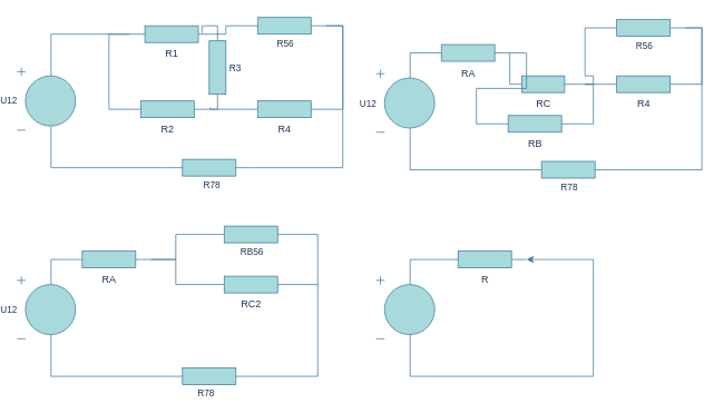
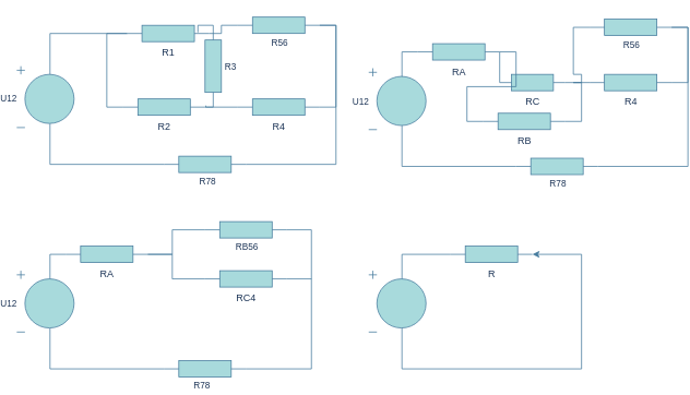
  <mxCell id="0" />
  <mxCell id="1" parent="0" />
  <mxCell id="2" style="edgeStyle=orthogonalEdgeStyle;rounded=0;orthogonalLoop=1;jettySize=auto;html=1;endArrow=none;endFill=0;entryX=0.58;entryY=0.935;entryDx=0;entryDy=0;entryPerimeter=0;labelBackgroundColor=none;strokeColor=#457B9D;fontColor=default;" parent="1" source="4" target="5" edge="1"><mxGeometry relative="1" as="geometry" /></mxCell>
  <mxCell id="3" value="&lt;div&gt;U12&lt;/div&gt;" style="edgeLabel;html=1;align=center;verticalAlign=middle;resizable=0;points=[];labelBackgroundColor=none;fontColor=#1D3557;" parent="2" vertex="1" connectable="0"><mxGeometry x="0.609" y="-1" relative="1" as="geometry"><mxPoint x="-52" y="-69" as="offset" /></mxGeometry></mxCell>
  <mxCell id="4" value="" style="pointerEvents=1;verticalLabelPosition=bottom;shadow=0;dashed=0;align=center;html=1;verticalAlign=top;shape=mxgraph.electrical.resistors.resistor_1;labelBackgroundColor=none;fillColor=#A8DADC;strokeColor=#457B9D;fontColor=#1D3557;" parent="1" vertex="1"><mxGeometry x="200" y="190" width="100" height="20" as="geometry" /></mxCell>
  <mxCell id="5" value="" style="pointerEvents=1;verticalLabelPosition=bottom;shadow=0;dashed=0;align=center;html=1;verticalAlign=top;shape=mxgraph.electrical.signal_sources.dc_source_1;labelBackgroundColor=none;fillColor=#A8DADC;strokeColor=#457B9D;fontColor=#1D3557;" parent="1" vertex="1"><mxGeometry x="20" y="80" width="70" height="75" as="geometry" /></mxCell>
  <mxCell id="6" style="edgeStyle=orthogonalEdgeStyle;rounded=0;orthogonalLoop=1;jettySize=auto;html=1;exitX=1;exitY=0.5;exitDx=0;exitDy=0;exitPerimeter=0;strokeColor=#457B9D;fontColor=#1D3557;fillColor=#A8DADC;endArrow=none;endFill=0;" edge="1" parent="1" source="7" target="13"><mxGeometry relative="1" as="geometry" /></mxCell>
  <mxCell id="7" value="" style="pointerEvents=1;verticalLabelPosition=bottom;shadow=0;dashed=0;align=center;html=1;verticalAlign=top;shape=mxgraph.electrical.resistors.resistor_1;rotation=-180;labelBackgroundColor=none;fillColor=#A8DADC;strokeColor=#457B9D;fontColor=#1D3557;" parent="1" vertex="1"><mxGeometry x="290" y="20" width="100" height="20" as="geometry" /></mxCell>
  <mxCell id="8" value="" style="edgeStyle=orthogonalEdgeStyle;rounded=0;orthogonalLoop=1;jettySize=auto;html=1;endArrow=none;endFill=0;labelBackgroundColor=none;strokeColor=#457B9D;fontColor=default;" edge="1" parent="1" source="9" target="12"><mxGeometry relative="1" as="geometry" /></mxCell>
  <mxCell id="9" value="&lt;div&gt;R4&lt;/div&gt;" style="pointerEvents=1;verticalLabelPosition=bottom;shadow=0;dashed=0;align=center;html=1;verticalAlign=top;shape=mxgraph.electrical.resistors.resistor_1;labelBackgroundColor=none;fillColor=#A8DADC;strokeColor=#457B9D;fontColor=#1D3557;" parent="1" vertex="1"><mxGeometry x="290" y="120" width="100" height="20" as="geometry" /></mxCell>
  <mxCell id="10" value="" style="pointerEvents=1;verticalLabelPosition=bottom;shadow=0;dashed=0;align=center;html=1;verticalAlign=top;shape=mxgraph.electrical.resistors.resistor_1;rotation=-90;labelBackgroundColor=none;fillColor=#A8DADC;strokeColor=#457B9D;fontColor=#1D3557;" parent="1" vertex="1"><mxGeometry x="210" y="70" width="100" height="20" as="geometry" /></mxCell>
  <mxCell id="11" style="edgeStyle=orthogonalEdgeStyle;rounded=0;orthogonalLoop=1;jettySize=auto;html=1;entryX=0;entryY=0.5;entryDx=0;entryDy=0;entryPerimeter=0;exitX=0;exitY=0.5;exitDx=0;exitDy=0;exitPerimeter=0;endArrow=none;endFill=0;labelBackgroundColor=none;strokeColor=#457B9D;fontColor=default;" parent="1" source="12" target="13" edge="1"><mxGeometry relative="1" as="geometry"><mxPoint x="130" y="60" as="targetPoint" /></mxGeometry></mxCell>
  <mxCell id="12" value="&lt;div&gt;R2&lt;/div&gt;" style="pointerEvents=1;verticalLabelPosition=bottom;shadow=0;dashed=0;align=center;html=1;verticalAlign=top;shape=mxgraph.electrical.resistors.resistor_1;labelBackgroundColor=none;fillColor=#A8DADC;strokeColor=#457B9D;fontColor=#1D3557;" parent="1" vertex="1"><mxGeometry x="150" y="120" width="100" height="20" as="geometry" /></mxCell>
  <mxCell id="13" value="&lt;div&gt;R1&lt;/div&gt;" style="pointerEvents=1;verticalLabelPosition=bottom;shadow=0;dashed=0;align=center;html=1;verticalAlign=top;shape=mxgraph.electrical.resistors.resistor_1;labelBackgroundColor=none;fillColor=#A8DADC;strokeColor=#457B9D;fontColor=#1D3557;" parent="1" vertex="1"><mxGeometry x="155" y="30" width="100" height="20" as="geometry" /></mxCell>
  <mxCell id="14" style="edgeStyle=orthogonalEdgeStyle;rounded=0;orthogonalLoop=1;jettySize=auto;html=1;exitX=0;exitY=0.5;exitDx=0;exitDy=0;exitPerimeter=0;entryX=0.58;entryY=0.135;entryDx=0;entryDy=0;entryPerimeter=0;endArrow=none;endFill=0;labelBackgroundColor=none;strokeColor=#457B9D;fontColor=default;" parent="1" source="13" target="5" edge="1"><mxGeometry relative="1" as="geometry" /></mxCell>
  <mxCell id="15" style="edgeStyle=orthogonalEdgeStyle;rounded=0;orthogonalLoop=1;jettySize=auto;html=1;exitX=1;exitY=0.5;exitDx=0;exitDy=0;exitPerimeter=0;entryX=0.863;entryY=0.436;entryDx=0;entryDy=0;entryPerimeter=0;endArrow=none;endFill=0;labelBackgroundColor=none;strokeColor=#457B9D;fontColor=default;" parent="1" source="10" target="13" edge="1"><mxGeometry relative="1" as="geometry" /></mxCell>
  <mxCell id="16" style="edgeStyle=orthogonalEdgeStyle;rounded=0;orthogonalLoop=1;jettySize=auto;html=1;exitX=0;exitY=0.5;exitDx=0;exitDy=0;exitPerimeter=0;entryX=0.019;entryY=0.044;entryDx=0;entryDy=0;entryPerimeter=0;endArrow=none;endFill=0;labelBackgroundColor=none;strokeColor=#457B9D;fontColor=default;" parent="1" source="10" target="10" edge="1"><mxGeometry relative="1" as="geometry" /></mxCell>
  <mxCell id="17" style="edgeStyle=orthogonalEdgeStyle;rounded=0;orthogonalLoop=1;jettySize=auto;html=1;exitX=0;exitY=0.5;exitDx=0;exitDy=0;exitPerimeter=0;entryX=1;entryY=0.5;entryDx=0;entryDy=0;entryPerimeter=0;endArrow=none;endFill=0;labelBackgroundColor=none;strokeColor=#457B9D;fontColor=default;" parent="1" source="7" target="9" edge="1"><mxGeometry relative="1" as="geometry" /></mxCell>
  <mxCell id="18" style="edgeStyle=orthogonalEdgeStyle;rounded=0;orthogonalLoop=1;jettySize=auto;html=1;exitX=1;exitY=0.5;exitDx=0;exitDy=0;exitPerimeter=0;entryX=0;entryY=0.5;entryDx=0;entryDy=0;entryPerimeter=0;endArrow=none;endFill=0;labelBackgroundColor=none;strokeColor=#457B9D;fontColor=default;" parent="1" source="4" target="7" edge="1"><mxGeometry relative="1" as="geometry" /></mxCell>
  <mxCell id="19" value="R78" style="edgeLabel;html=1;align=center;verticalAlign=middle;resizable=0;points=[];labelBackgroundColor=none;fontColor=#1D3557;" parent="18" vertex="1" connectable="0"><mxGeometry x="-0.504" y="1" relative="1" as="geometry"><mxPoint x="-122" y="21" as="offset" /></mxGeometry></mxCell>
  <mxCell id="20" value="&lt;div&gt;R56&lt;/div&gt;" style="edgeLabel;html=1;align=center;verticalAlign=middle;resizable=0;points=[];labelBackgroundColor=none;fontColor=#1D3557;" parent="18" vertex="1" connectable="0"><mxGeometry x="0.79" y="-2" relative="1" as="geometry"><mxPoint x="-72" y="10" as="offset" /></mxGeometry></mxCell>
  <mxCell id="21" value="R3" style="edgeLabel;html=1;align=center;verticalAlign=middle;resizable=0;points=[];fontColor=#1D3557;" vertex="1" connectable="0" parent="18"><mxGeometry x="0.489" y="-1" relative="1" as="geometry"><mxPoint x="-131" y="-7" as="offset" /></mxGeometry></mxCell>
  <mxCell id="22" style="edgeStyle=orthogonalEdgeStyle;rounded=0;orthogonalLoop=1;jettySize=auto;html=1;endArrow=none;endFill=0;entryX=0.58;entryY=0.935;entryDx=0;entryDy=0;entryPerimeter=0;labelBackgroundColor=none;strokeColor=#457B9D;fontColor=default;" edge="1" parent="1" source="24" target="25"><mxGeometry relative="1" as="geometry" /></mxCell>
  <mxCell id="23" value="&lt;div&gt;U12&lt;/div&gt;" style="edgeLabel;html=1;align=center;verticalAlign=middle;resizable=0;points=[];labelBackgroundColor=none;fontColor=#1D3557;" vertex="1" connectable="0" parent="22"><mxGeometry x="0.609" y="-1" relative="1" as="geometry"><mxPoint x="-52" y="-67" as="offset" /></mxGeometry></mxCell>
  <mxCell id="24" value="" style="pointerEvents=1;verticalLabelPosition=bottom;shadow=0;dashed=0;align=center;html=1;verticalAlign=top;shape=mxgraph.electrical.resistors.resistor_1;labelBackgroundColor=none;fillColor=#A8DADC;strokeColor=#457B9D;fontColor=#1D3557;" vertex="1" parent="1"><mxGeometry x="630" y="192.5" width="100" height="20" as="geometry" /></mxCell>
  <mxCell id="25" value="" style="pointerEvents=1;verticalLabelPosition=bottom;shadow=0;dashed=0;align=center;html=1;verticalAlign=top;shape=mxgraph.electrical.signal_sources.dc_source_1;labelBackgroundColor=none;fillColor=#A8DADC;strokeColor=#457B9D;fontColor=#1D3557;" vertex="1" parent="1"><mxGeometry x="450" y="82.5" width="70" height="75" as="geometry" /></mxCell>
  <mxCell id="26" value="" style="pointerEvents=1;verticalLabelPosition=bottom;shadow=0;dashed=0;align=center;html=1;verticalAlign=top;shape=mxgraph.electrical.resistors.resistor_1;rotation=-180;labelBackgroundColor=none;fillColor=#A8DADC;strokeColor=#457B9D;fontColor=#1D3557;" vertex="1" parent="1"><mxGeometry x="720" y="22.5" width="100" height="20" as="geometry" /></mxCell>
  <mxCell id="27" value="" style="edgeStyle=orthogonalEdgeStyle;rounded=0;orthogonalLoop=1;jettySize=auto;html=1;endArrow=none;endFill=0;labelBackgroundColor=none;strokeColor=#457B9D;fontColor=default;" edge="1" parent="1" source="28" target="29"><mxGeometry relative="1" as="geometry" /></mxCell>
  <mxCell id="28" value="&lt;div&gt;R4&lt;/div&gt;" style="pointerEvents=1;verticalLabelPosition=bottom;shadow=0;dashed=0;align=center;html=1;verticalAlign=top;shape=mxgraph.electrical.resistors.resistor_1;labelBackgroundColor=none;fillColor=#A8DADC;strokeColor=#457B9D;fontColor=#1D3557;" vertex="1" parent="1"><mxGeometry x="720" y="90" width="100" height="20" as="geometry" /></mxCell>
  <mxCell id="29" value="RC" style="pointerEvents=1;verticalLabelPosition=bottom;shadow=0;dashed=0;align=center;html=1;verticalAlign=top;shape=mxgraph.electrical.resistors.resistor_1;labelBackgroundColor=none;fillColor=#A8DADC;strokeColor=#457B9D;fontColor=#1D3557;" vertex="1" parent="1"><mxGeometry x="610" y="90" width="80" height="20" as="geometry" /></mxCell>
  <mxCell id="30" value="&lt;div&gt;RA&lt;/div&gt;" style="pointerEvents=1;verticalLabelPosition=bottom;shadow=0;dashed=0;align=center;html=1;verticalAlign=top;shape=mxgraph.electrical.resistors.resistor_1;labelBackgroundColor=none;fillColor=#A8DADC;strokeColor=#457B9D;fontColor=#1D3557;" vertex="1" parent="1"><mxGeometry x="510" y="52.5" width="100" height="20" as="geometry" /></mxCell>
  <mxCell id="31" style="edgeStyle=orthogonalEdgeStyle;rounded=0;orthogonalLoop=1;jettySize=auto;html=1;exitX=0;exitY=0.5;exitDx=0;exitDy=0;exitPerimeter=0;entryX=0.58;entryY=0.135;entryDx=0;entryDy=0;entryPerimeter=0;endArrow=none;endFill=0;labelBackgroundColor=none;strokeColor=#457B9D;fontColor=default;" edge="1" parent="1" source="30" target="25"><mxGeometry relative="1" as="geometry" /></mxCell>
  <mxCell id="32" style="edgeStyle=orthogonalEdgeStyle;rounded=0;orthogonalLoop=1;jettySize=auto;html=1;exitX=0;exitY=0.5;exitDx=0;exitDy=0;exitPerimeter=0;entryX=1;entryY=0.5;entryDx=0;entryDy=0;entryPerimeter=0;endArrow=none;endFill=0;labelBackgroundColor=none;strokeColor=#457B9D;fontColor=default;" edge="1" parent="1" source="26" target="28"><mxGeometry relative="1" as="geometry" /></mxCell>
  <mxCell id="33" style="edgeStyle=orthogonalEdgeStyle;rounded=0;orthogonalLoop=1;jettySize=auto;html=1;exitX=1;exitY=0.5;exitDx=0;exitDy=0;exitPerimeter=0;entryX=0;entryY=0.5;entryDx=0;entryDy=0;entryPerimeter=0;endArrow=none;endFill=0;labelBackgroundColor=none;strokeColor=#457B9D;fontColor=default;" edge="1" parent="1" source="24" target="26"><mxGeometry relative="1" as="geometry" /></mxCell>
  <mxCell id="34" value="R78" style="edgeLabel;html=1;align=center;verticalAlign=middle;resizable=0;points=[];labelBackgroundColor=none;fontColor=#1D3557;" vertex="1" connectable="0" parent="33"><mxGeometry x="-0.504" y="1" relative="1" as="geometry"><mxPoint x="-124" y="21" as="offset" /></mxGeometry></mxCell>
  <mxCell id="35" value="&lt;div&gt;R56&lt;/div&gt;" style="edgeLabel;html=1;align=center;verticalAlign=middle;resizable=0;points=[];labelBackgroundColor=none;fontColor=#1D3557;" vertex="1" connectable="0" parent="33"><mxGeometry x="0.79" y="-2" relative="1" as="geometry"><mxPoint x="-72" y="10" as="offset" /></mxGeometry></mxCell>
  <mxCell id="36" value="RB" style="pointerEvents=1;verticalLabelPosition=bottom;shadow=0;dashed=0;align=center;html=1;verticalAlign=top;shape=mxgraph.electrical.resistors.resistor_1;strokeColor=#457B9D;fontColor=#1D3557;fillColor=#A8DADC;" vertex="1" parent="1"><mxGeometry x="590" y="137.5" width="100" height="20" as="geometry" /></mxCell>
  <mxCell id="37" style="edgeStyle=orthogonalEdgeStyle;rounded=0;orthogonalLoop=1;jettySize=auto;html=1;exitX=1;exitY=0.5;exitDx=0;exitDy=0;exitPerimeter=0;entryX=1;entryY=0.5;entryDx=0;entryDy=0;entryPerimeter=0;strokeColor=#457B9D;fontColor=#1D3557;fillColor=#A8DADC;endArrow=none;endFill=0;" edge="1" parent="1" source="26" target="36"><mxGeometry relative="1" as="geometry" /></mxCell>
  <mxCell id="38" style="edgeStyle=orthogonalEdgeStyle;rounded=0;orthogonalLoop=1;jettySize=auto;html=1;exitX=0;exitY=0.5;exitDx=0;exitDy=0;exitPerimeter=0;entryX=1;entryY=0.5;entryDx=0;entryDy=0;entryPerimeter=0;strokeColor=#457B9D;fontColor=#1D3557;fillColor=#A8DADC;endArrow=none;endFill=0;" edge="1" parent="1" source="36" target="30"><mxGeometry relative="1" as="geometry" /></mxCell>
  <mxCell id="39" style="edgeStyle=orthogonalEdgeStyle;rounded=0;orthogonalLoop=1;jettySize=auto;html=1;exitX=0;exitY=0.5;exitDx=0;exitDy=0;exitPerimeter=0;entryX=1;entryY=0.5;entryDx=0;entryDy=0;entryPerimeter=0;strokeColor=#457B9D;fontColor=#1D3557;fillColor=#A8DADC;endArrow=none;endFill=0;" edge="1" parent="1" source="29" target="30"><mxGeometry relative="1" as="geometry" /></mxCell>
  <mxCell id="40" style="edgeStyle=orthogonalEdgeStyle;rounded=0;orthogonalLoop=1;jettySize=auto;html=1;endArrow=none;endFill=0;entryX=0.58;entryY=0.935;entryDx=0;entryDy=0;entryPerimeter=0;labelBackgroundColor=none;strokeColor=#457B9D;fontColor=default;" edge="1" parent="1" source="42" target="43"><mxGeometry relative="1" as="geometry" /></mxCell>
  <mxCell id="41" value="&lt;div&gt;U12&lt;/div&gt;" style="edgeLabel;html=1;align=center;verticalAlign=middle;resizable=0;points=[];labelBackgroundColor=none;fontColor=#1D3557;" vertex="1" connectable="0" parent="40"><mxGeometry x="0.609" y="-1" relative="1" as="geometry"><mxPoint x="-52" y="-67" as="offset" /></mxGeometry></mxCell>
  <mxCell id="42" value="" style="pointerEvents=1;verticalLabelPosition=bottom;shadow=0;dashed=0;align=center;html=1;verticalAlign=top;shape=mxgraph.electrical.resistors.resistor_1;labelBackgroundColor=none;fillColor=#A8DADC;strokeColor=#457B9D;fontColor=#1D3557;" vertex="1" parent="1"><mxGeometry x="200" y="440" width="100" height="20" as="geometry" /></mxCell>
  <mxCell id="43" value="" style="pointerEvents=1;verticalLabelPosition=bottom;shadow=0;dashed=0;align=center;html=1;verticalAlign=top;shape=mxgraph.electrical.signal_sources.dc_source_1;labelBackgroundColor=none;fillColor=#A8DADC;strokeColor=#457B9D;fontColor=#1D3557;" vertex="1" parent="1"><mxGeometry x="20" y="330" width="70" height="75" as="geometry" /></mxCell>
  <mxCell id="44" value="" style="pointerEvents=1;verticalLabelPosition=bottom;shadow=0;dashed=0;align=center;html=1;verticalAlign=top;shape=mxgraph.electrical.resistors.resistor_1;rotation=-180;labelBackgroundColor=none;fillColor=#A8DADC;strokeColor=#457B9D;fontColor=#1D3557;" vertex="1" parent="1"><mxGeometry x="250" y="270" width="100" height="20" as="geometry" /></mxCell>
  <mxCell id="45" style="edgeStyle=orthogonalEdgeStyle;rounded=0;orthogonalLoop=1;jettySize=auto;html=1;exitX=1;exitY=0.5;exitDx=0;exitDy=0;exitPerimeter=0;strokeColor=#457B9D;fontColor=#1D3557;fillColor=#A8DADC;endArrow=none;endFill=0;" edge="1" parent="1" source="46"><mxGeometry relative="1" as="geometry"><mxPoint x="380" y="340.222" as="targetPoint" /></mxGeometry></mxCell>
- <mxCell id="46" value="&lt;div&gt;RC2&lt;/div&gt;" style="pointerEvents=1;verticalLabelPosition=bottom;shadow=0;dashed=0;align=center;html=1;verticalAlign=top;shape=mxgraph.electrical.resistors.resistor_1;labelBackgroundColor=none;fillColor=#A8DADC;strokeColor=#457B9D;fontColor=#1D3557;" vertex="1" parent="1"><mxGeometry x="250" y="330" width="100" height="20" as="geometry" /></mxCell>
+ <mxCell id="46" value="&lt;div&gt;RC4&lt;/div&gt;" style="pointerEvents=1;verticalLabelPosition=bottom;shadow=0;dashed=0;align=center;html=1;verticalAlign=top;shape=mxgraph.electrical.resistors.resistor_1;labelBackgroundColor=none;fillColor=#A8DADC;strokeColor=#457B9D;fontColor=#1D3557;" vertex="1" parent="1"><mxGeometry x="250" y="330" width="100" height="20" as="geometry" /></mxCell>
  <mxCell id="47" value="&lt;div&gt;RA&lt;/div&gt;" style="pointerEvents=1;verticalLabelPosition=bottom;shadow=0;dashed=0;align=center;html=1;verticalAlign=top;shape=mxgraph.electrical.resistors.resistor_1;labelBackgroundColor=none;fillColor=#A8DADC;strokeColor=#457B9D;fontColor=#1D3557;" vertex="1" parent="1"><mxGeometry x="80" y="300" width="100" height="20" as="geometry" /></mxCell>
  <mxCell id="48" style="edgeStyle=orthogonalEdgeStyle;rounded=0;orthogonalLoop=1;jettySize=auto;html=1;exitX=0;exitY=0.5;exitDx=0;exitDy=0;exitPerimeter=0;entryX=0.58;entryY=0.135;entryDx=0;entryDy=0;entryPerimeter=0;endArrow=none;endFill=0;labelBackgroundColor=none;strokeColor=#457B9D;fontColor=default;" edge="1" parent="1" source="47" target="43"><mxGeometry relative="1" as="geometry" /></mxCell>
  <mxCell id="49" style="edgeStyle=orthogonalEdgeStyle;rounded=0;orthogonalLoop=1;jettySize=auto;html=1;exitX=1;exitY=0.5;exitDx=0;exitDy=0;exitPerimeter=0;entryX=0;entryY=0.5;entryDx=0;entryDy=0;entryPerimeter=0;endArrow=none;endFill=0;labelBackgroundColor=none;strokeColor=#457B9D;fontColor=default;" edge="1" parent="1" source="42" target="44"><mxGeometry relative="1" as="geometry"><Array as="points"><mxPoint x="380" y="450" /><mxPoint x="380" y="280" /></Array></mxGeometry></mxCell>
  <mxCell id="50" value="R78" style="edgeLabel;html=1;align=center;verticalAlign=middle;resizable=0;points=[];labelBackgroundColor=none;fontColor=#1D3557;" vertex="1" connectable="0" parent="49"><mxGeometry x="-0.504" y="1" relative="1" as="geometry"><mxPoint x="-124" y="21" as="offset" /></mxGeometry></mxCell>
  <mxCell id="51" value="&lt;div&gt;RB56&lt;/div&gt;" style="edgeLabel;html=1;align=center;verticalAlign=middle;resizable=0;points=[];labelBackgroundColor=none;fontColor=#1D3557;" vertex="1" connectable="0" parent="49"><mxGeometry x="0.79" y="-2" relative="1" as="geometry"><mxPoint x="-79" y="22" as="offset" /></mxGeometry></mxCell>
  <mxCell id="52" style="edgeStyle=orthogonalEdgeStyle;rounded=0;orthogonalLoop=1;jettySize=auto;html=1;exitX=1;exitY=0.5;exitDx=0;exitDy=0;exitPerimeter=0;entryX=1;entryY=0.5;entryDx=0;entryDy=0;entryPerimeter=0;strokeColor=#457B9D;fontColor=#1D3557;fillColor=#A8DADC;endArrow=none;endFill=0;" edge="1" parent="1" source="47" target="44"><mxGeometry relative="1" as="geometry"><Array as="points"><mxPoint x="210" y="310" /><mxPoint x="210" y="280" /></Array></mxGeometry></mxCell>
  <mxCell id="53" style="edgeStyle=orthogonalEdgeStyle;rounded=0;orthogonalLoop=1;jettySize=auto;html=1;exitX=1;exitY=0.5;exitDx=0;exitDy=0;exitPerimeter=0;entryX=0;entryY=0.5;entryDx=0;entryDy=0;entryPerimeter=0;strokeColor=#457B9D;fontColor=#1D3557;fillColor=#A8DADC;endArrow=none;endFill=0;" edge="1" parent="1" source="47" target="46"><mxGeometry relative="1" as="geometry"><Array as="points"><mxPoint x="210" y="310" /><mxPoint x="210" y="340" /></Array></mxGeometry></mxCell>
  <mxCell id="54" value="" style="pointerEvents=1;verticalLabelPosition=bottom;shadow=0;dashed=0;align=center;html=1;verticalAlign=top;shape=mxgraph.electrical.signal_sources.dc_source_1;labelBackgroundColor=none;fillColor=#A8DADC;strokeColor=#457B9D;fontColor=#1D3557;" vertex="1" parent="1"><mxGeometry x="450" y="330" width="70" height="75" as="geometry" /></mxCell>
- <mxCell id="55" value="R" style="pointerEvents=1;verticalLabelPosition=bottom;shadow=0;dashed=0;align=center;html=1;verticalAlign=top;shape=mxgraph.electrical.resistors.resistor_1;labelBackgroundColor=none;fillColor=#A8DADC;strokeColor=#457B9D;fontColor=#1D3557;" vertex="1" parent="1"><mxGeometry x="530" y="300" width="100" height="20" as="geometry" /></mxCell>
+ <mxCell id="55" value="R" style="pointerEvents=1;verticalLabelPosition=bottom;shadow=0;dashed=0;align=center;html=1;verticalAlign=top;shape=mxgraph.electrical.resistors.resistor_1;labelBackgroundColor=none;fillColor=#A8DADC;strokeColor=#457B9D;fontColor=#1D3557;" vertex="1" parent="1"><mxGeometry x="550" y="300" width="100" height="20" as="geometry" /></mxCell>
  <mxCell id="56" style="edgeStyle=orthogonalEdgeStyle;rounded=0;orthogonalLoop=1;jettySize=auto;html=1;exitX=0;exitY=0.5;exitDx=0;exitDy=0;exitPerimeter=0;entryX=0.58;entryY=0.135;entryDx=0;entryDy=0;entryPerimeter=0;endArrow=none;endFill=0;labelBackgroundColor=none;strokeColor=#457B9D;fontColor=default;" edge="1" parent="1" source="55" target="54"><mxGeometry relative="1" as="geometry" /></mxCell>
  <mxCell id="57" style="edgeStyle=orthogonalEdgeStyle;rounded=0;orthogonalLoop=1;jettySize=auto;html=1;exitX=0.58;exitY=0.935;exitDx=0;exitDy=0;exitPerimeter=0;entryX=1;entryY=0.5;entryDx=0;entryDy=0;entryPerimeter=0;strokeColor=#457B9D;fontColor=#1D3557;fillColor=#A8DADC;" edge="1" parent="1" source="54" target="55"><mxGeometry relative="1" as="geometry"><Array as="points"><mxPoint x="491" y="450" /><mxPoint x="710" y="450" /><mxPoint x="710" y="310" /></Array></mxGeometry></mxCell>
